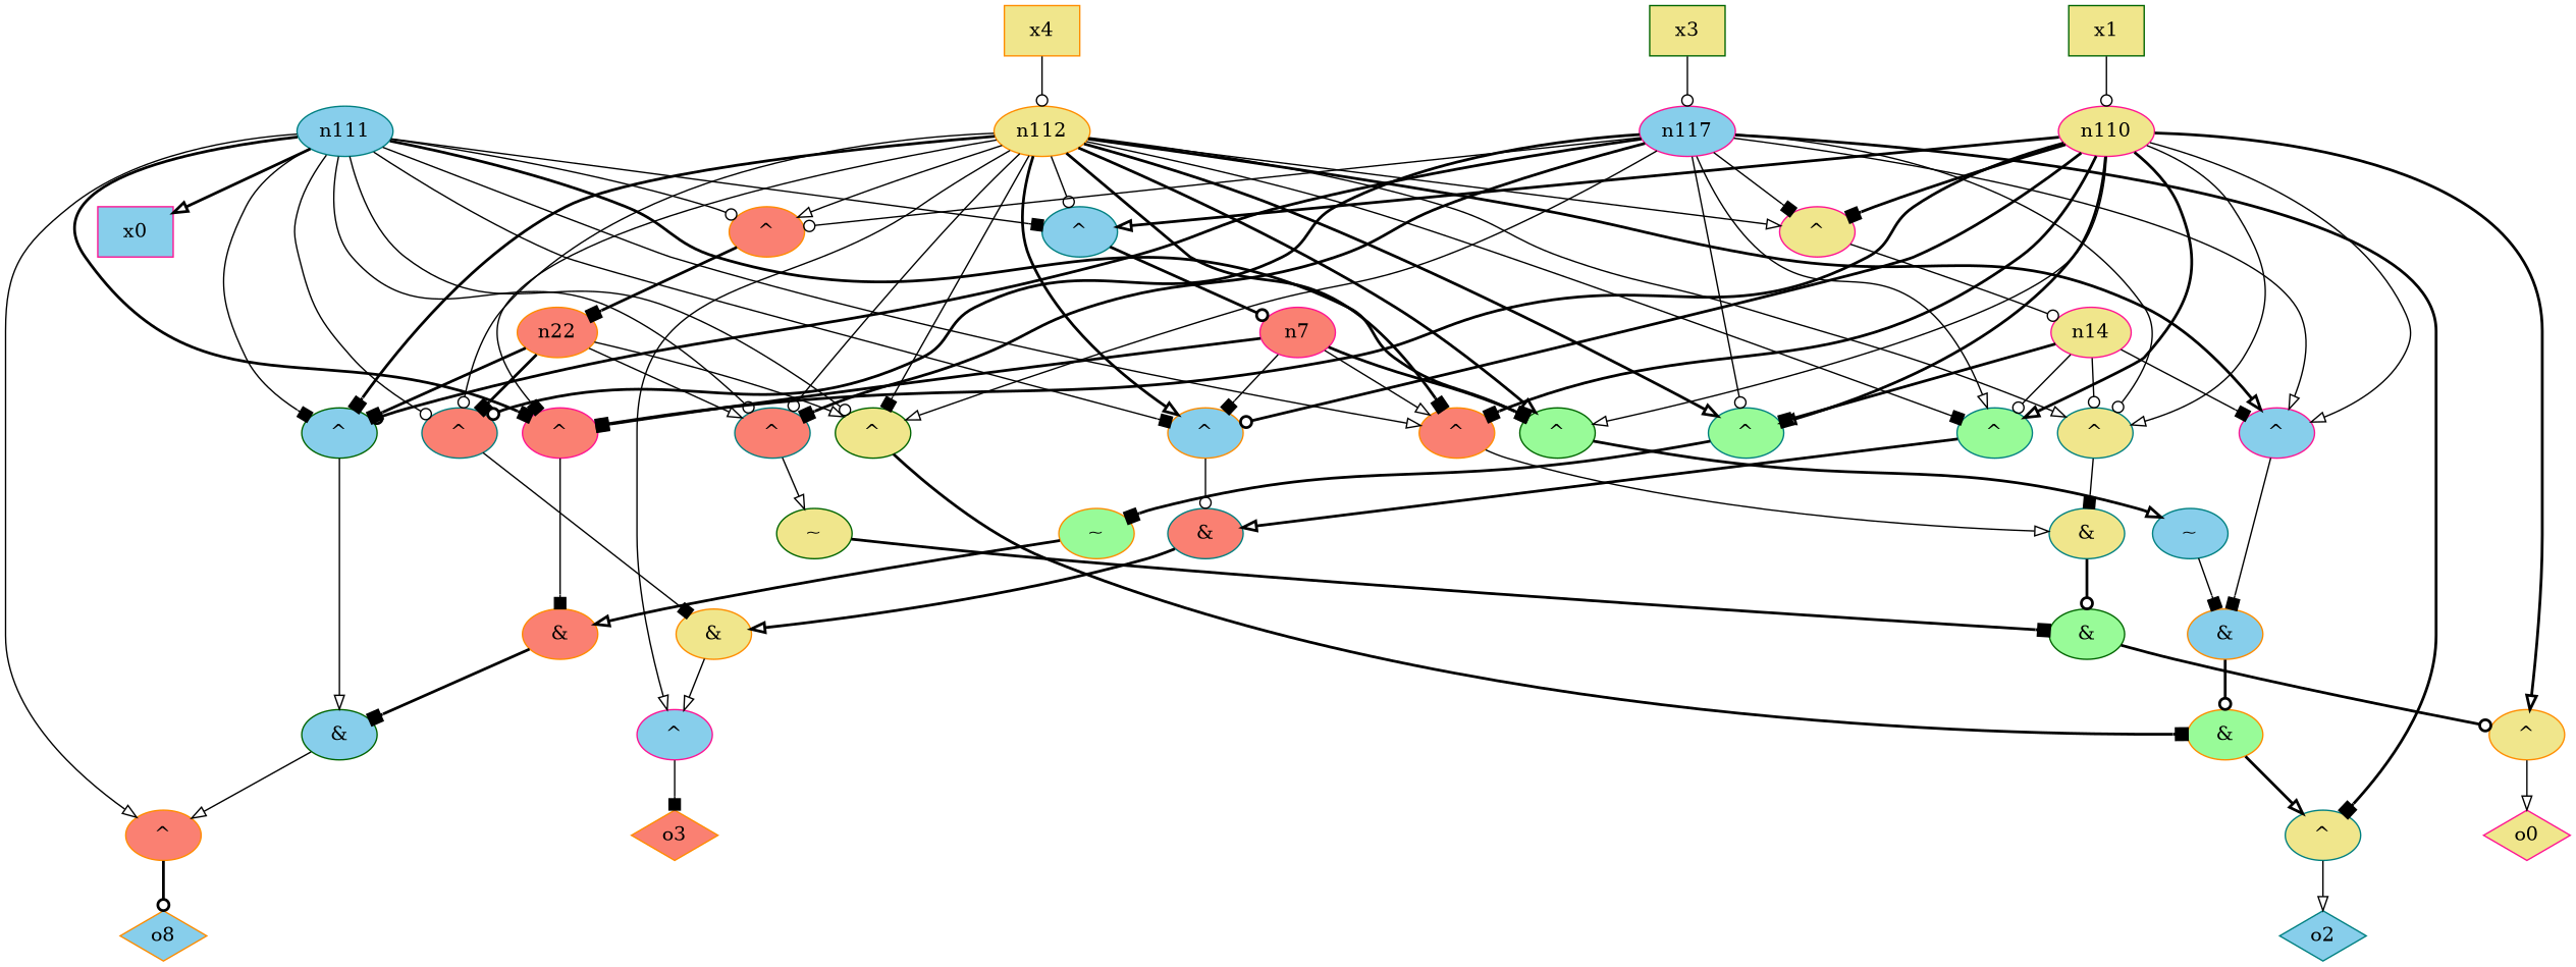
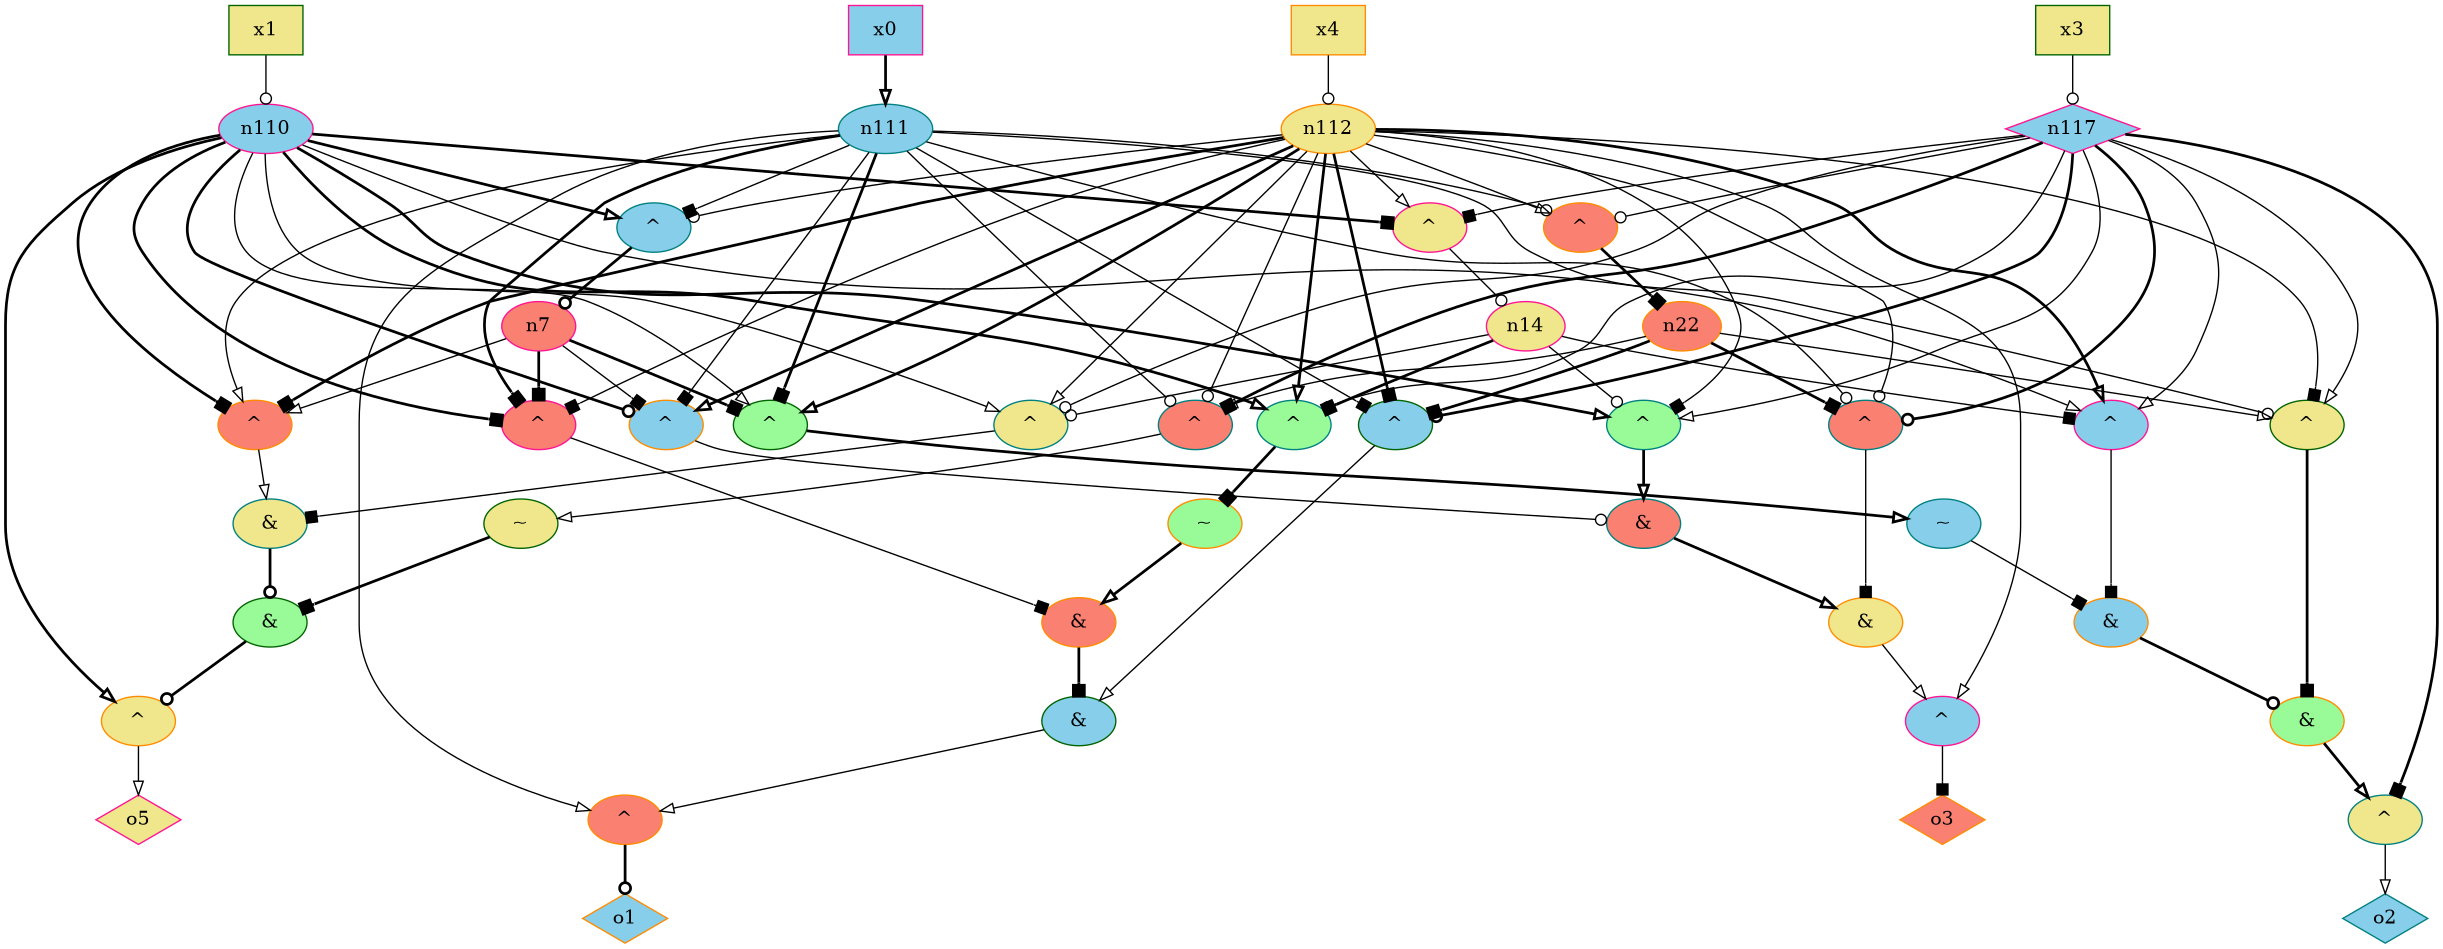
  digraph {
    node [color=darkorange fillcolor=khaki style=filled]
    edge [arrowhead=onormal style=solid]
-   n0 [color=deeppink label=o0 shape=diamond]
+   n0 [color=deeppink label=o5 shape=diamond]
    n1 [label="^"]
    n2 [color=darkgreen fillcolor=palegreen label="&"]
    n3 [color=teal label="&"]
    n4 [fillcolor=salmon label="^"]
    n7 [color=deeppink fillcolor=salmon]
    n31 [color=deeppink fillcolor=salmon label="^"]
    n59 [color=darkgreen fillcolor=palegreen label="^"]
    n85 [fillcolor=skyblue label="^"]
    n30 [fillcolor=salmon label="&"]
    n58 [color=teal fillcolor=skyblue label="~"]
    n84 [color=teal fillcolor=salmon label="&"]
    n11 [color=teal label="^"]
    n14 [color=deeppink]
    n39 [color=teal fillcolor=palegreen label="^"]
    n66 [color=deeppink fillcolor=skyblue label="^"]
    n92 [color=teal fillcolor=palegreen label="^"]
    n38 [fillcolor=palegreen label="~"]
    n57 [fillcolor=skyblue label="&"]
    n18 [color=darkgreen label="~"]
    n19 [color=teal fillcolor=salmon label="^"]
    n22 [fillcolor=salmon]
    n46 [color=darkgreen fillcolor=skyblue label="^"]
    n73 [color=darkgreen label="^"]
    n99 [color=teal fillcolor=salmon label="^"]
    n29 [color=darkgreen fillcolor=skyblue label="&"]
    n56 [fillcolor=palegreen label="&"]
    n83 [label="&"]
-   n27 [fillcolor=skyblue label=o8 shape=diamond]
+   n27 [fillcolor=skyblue label=o1 shape=diamond]
    n28 [fillcolor=salmon label="^"]
    n54 [color=teal fillcolor=skyblue label=o2 shape=diamond]
    n55 [color=teal label="^"]
    n81 [fillcolor=salmon label=o3 shape=diamond]
    n82 [color=deeppink fillcolor=skyblue label="^"]
    n108 [color=teal fillcolor=skyblue label="^"]
-   n110 [color=deeppink]
+   n110 [color=deeppink fillcolor=skyblue]
    n114 [color=deeppink label="^"]
    n111 [color=teal fillcolor=skyblue]
    n123 [fillcolor=salmon label="^"]
    n112
-   n117 [color=deeppink fillcolor=skyblue]
+   n117 [color=deeppink fillcolor=skyblue shape=diamond]
    n116 [color=darkgreen label=x1 shape=box]
    n125 [color=deeppink fillcolor=skyblue label=x0 shape=box]
    n118 [label=x4 shape=box]
    n121 [color=darkgreen label=x3 shape=box]
    n1 -> n0
    n2 -> n1 [arrowhead=odot style=bold]
    n3 -> n2 [arrowhead=odot style=bold]
    n4 -> n3
    n7 -> n4
    n7 -> n31 [arrowhead=box style=bold]
    n7 -> n59 [arrowhead=box style=bold]
    n7 -> n85 [arrowhead=box]
    n31 -> n30 [arrowhead=box]
    n59 -> n58 [style=bold]
    n85 -> n84 [arrowhead=odot]
    n30 -> n29 [arrowhead=box style=bold]
    n58 -> n57 [arrowhead=box]
    n84 -> n83 [style=bold]
    n11 -> n3 [arrowhead=box]
    n14 -> n11 [arrowhead=odot]
    n14 -> n39 [arrowhead=box style=bold]
    n14 -> n66 [arrowhead=box]
    n14 -> n92 [arrowhead=odot]
    n39 -> n38 [arrowhead=box style=bold]
    n66 -> n57 [arrowhead=box]
    n92 -> n84 [style=bold]
    n38 -> n30 [style=bold]
    n57 -> n56 [arrowhead=odot style=bold]
    n18 -> n2 [arrowhead=box style=bold]
    n19 -> n18
    n22 -> n19
    n22 -> n46 [arrowhead=box style=bold]
    n22 -> n73
    n22 -> n99 [arrowhead=box style=bold]
    n46 -> n29
    n73 -> n56 [arrowhead=box style=bold]
    n99 -> n83 [arrowhead=box]
    n29 -> n28
    n56 -> n55 [style=bold]
    n83 -> n82
    n28 -> n27 [arrowhead=odot style=bold]
    n55 -> n54
    n82 -> n81 [arrowhead=box]
    n108 -> n7 [arrowhead=odot style=bold]
    n110 -> n1 [style=bold]
    n110 -> n4 [arrowhead=box style=bold]
    n110 -> n31 [arrowhead=box style=bold]
    n110 -> n59
    n110 -> n85 [arrowhead=odot style=bold]
    n110 -> n11
    n110 -> n39 [style=bold]
    n110 -> n66
    n110 -> n92 [style=bold]
    n110 -> n108 [style=bold]
    n110 -> n114 [arrowhead=box style=bold]
    n114 -> n14 [arrowhead=odot]
    n111 -> n4
    n111 -> n31 [arrowhead=box style=bold]
    n111 -> n59 [arrowhead=box style=bold]
    n111 -> n85 [arrowhead=box]
    n111 -> n19 [arrowhead=odot]
    n111 -> n46 [arrowhead=box]
    n111 -> n73 [arrowhead=odot]
    n111 -> n99 [arrowhead=odot]
    n111 -> n28
    n111 -> n108 [arrowhead=box]
    n111 -> n123 [arrowhead=odot]
    n123 -> n22 [arrowhead=box style=bold]
    n112 -> n4 [arrowhead=box style=bold]
    n112 -> n31 [arrowhead=box]
    n112 -> n59 [style=bold]
    n112 -> n85 [style=bold]
    n112 -> n11
    n112 -> n39 [style=bold]
    n112 -> n66 [style=bold]
    n112 -> n92 [arrowhead=box]
    n112 -> n19 [arrowhead=odot]
    n112 -> n46 [arrowhead=box style=bold]
    n112 -> n73 [arrowhead=box]
    n112 -> n99 [arrowhead=odot]
    n112 -> n82
    n112 -> n108 [arrowhead=odot]
    n112 -> n114
    n112 -> n123
    n117 -> n11 [arrowhead=odot]
    n117 -> n39 [arrowhead=odot]
    n117 -> n66
    n117 -> n92
    n117 -> n19 [arrowhead=box style=bold]
    n117 -> n46 [arrowhead=odot style=bold]
    n117 -> n73
    n117 -> n99 [arrowhead=odot style=bold]
    n117 -> n55 [arrowhead=box style=bold]
    n117 -> n114 [arrowhead=box]
    n117 -> n123 [arrowhead=odot]
    n116 -> n110 [arrowhead=odot]
-   n111 -> n125 [style=bold]
+   n125 -> n111 [style=bold]
    n118 -> n112 [arrowhead=odot]
    n121 -> n117 [arrowhead=odot]
  }
